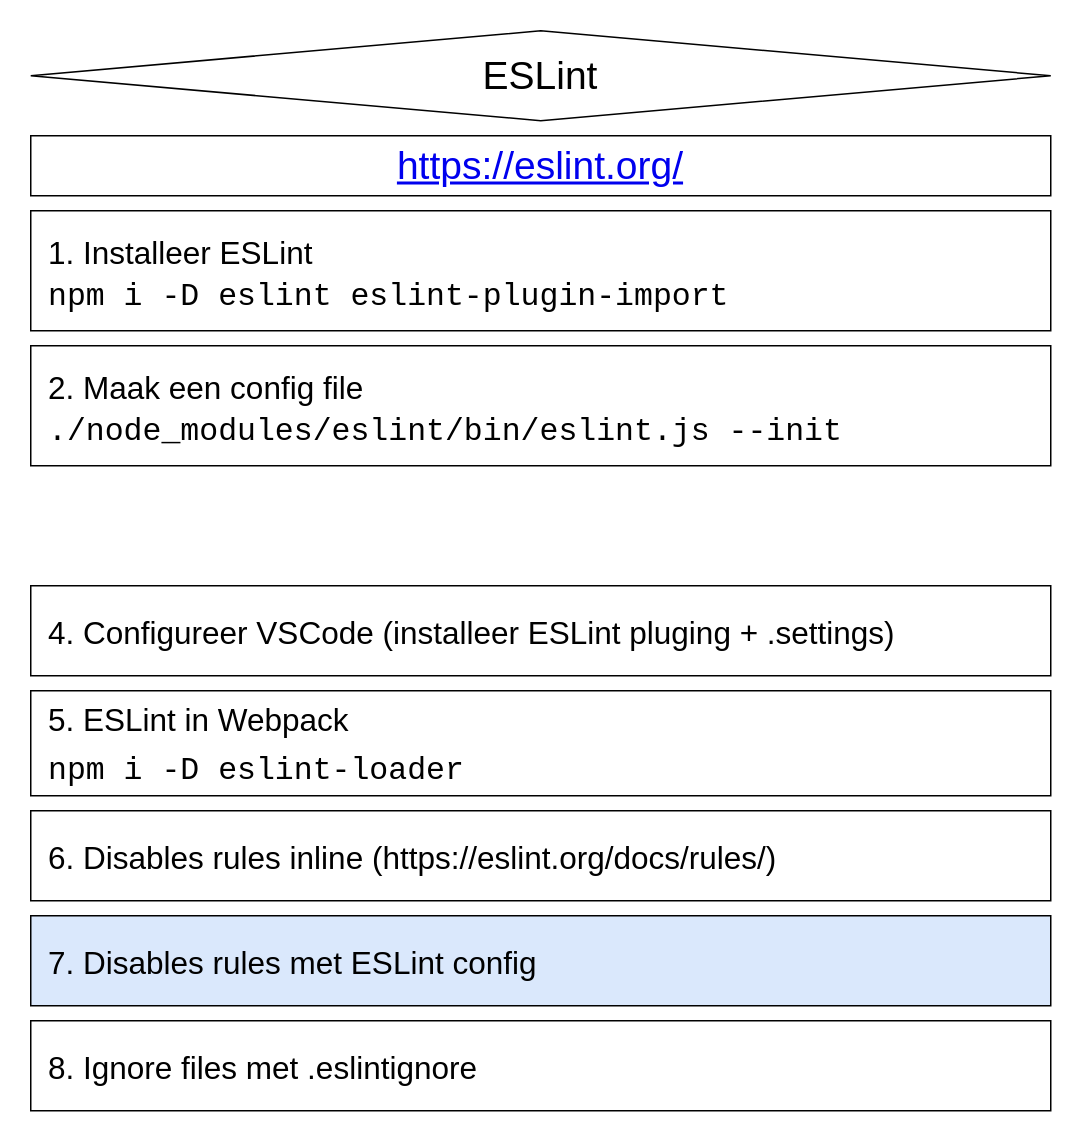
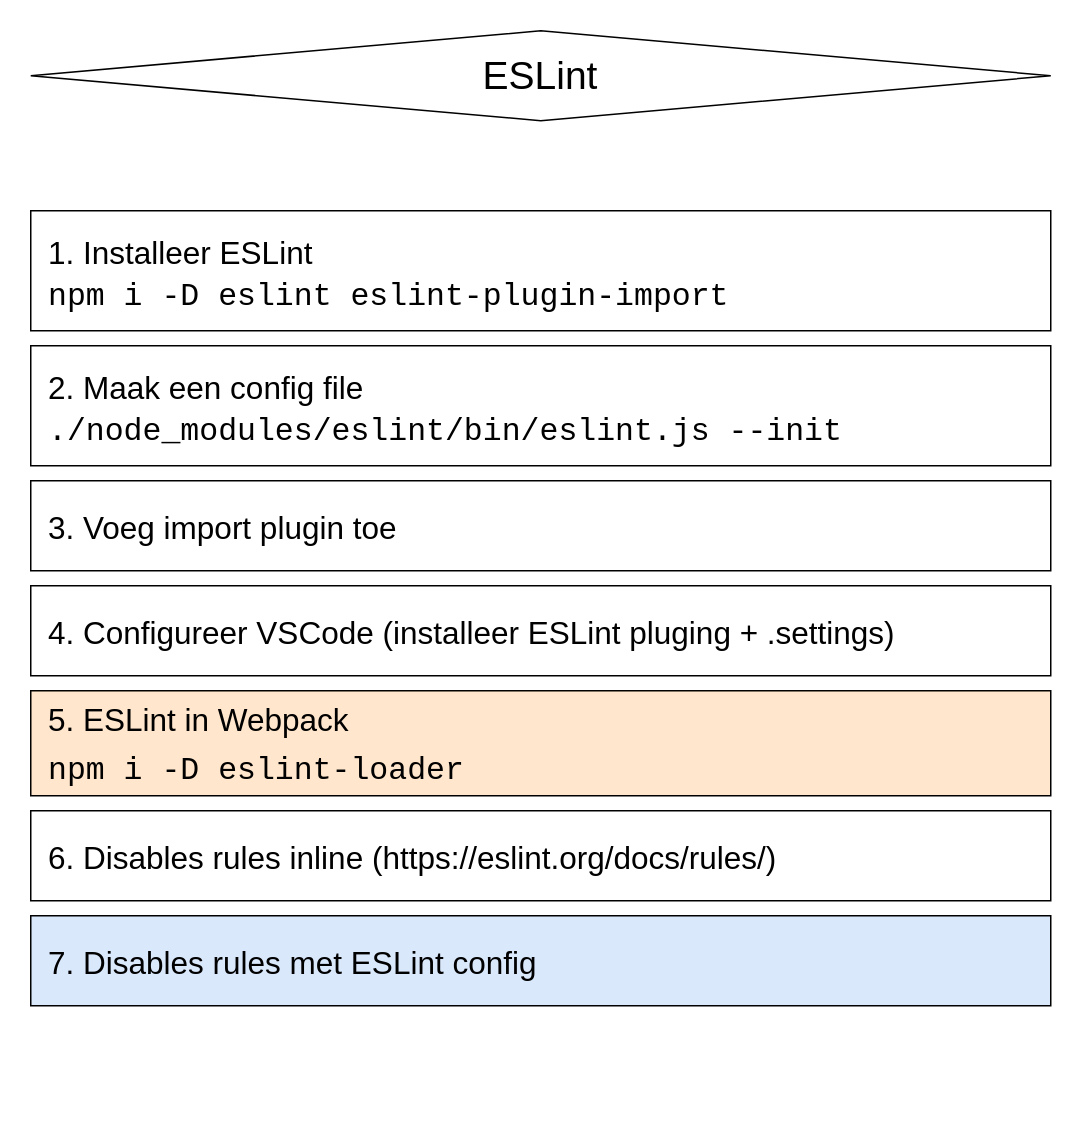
  <mxCell id="0" />
  <mxCell id="1" parent="0" />
  <mxCell id="2" value="ESLint" style="rhombus;whiteSpace=wrap;html=1;fontSize=26;" parent="1" vertex="1"><mxGeometry x="20" y="20" width="680" height="60" as="geometry" /></mxCell>
- <mxCell id="3" value="&lt;a href=&quot;https://eslint.org/&quot;&gt;https://eslint.org/&lt;/a&gt;" style="rounded=0;whiteSpace=wrap;html=1;fontSize=26;" parent="1" vertex="1"><mxGeometry x="20" y="90" width="680" height="40" as="geometry" /></mxCell>
  <mxCell id="4" value="&lt;font style=&quot;font-size: 21px&quot;&gt;1. Installeer ESLint&lt;br&gt;&lt;/font&gt;&lt;p class=&quot;p1&quot; style=&quot;margin: 0px ; font-stretch: normal ; line-height: normal ; font-size: 21px&quot;&gt;&lt;font face=&quot;Courier New&quot; style=&quot;font-size: 21px&quot;&gt;npm i -D eslint eslint-plugin-import&lt;/font&gt;&lt;/p&gt;" style="rounded=0;whiteSpace=wrap;html=1;fontSize=26;align=left;spacingLeft=10;" parent="1" vertex="1"><mxGeometry x="20" y="140" width="680" height="80" as="geometry" /></mxCell>
  <mxCell id="5" value="&lt;font style=&quot;font-size: 21px&quot;&gt;2. Maak een config file&lt;br&gt;&lt;/font&gt;&lt;p class=&quot;p1&quot; style=&quot;margin: 0px ; font-stretch: normal ; line-height: normal ; font-size: 21px&quot;&gt;&lt;font face=&quot;Courier New&quot;&gt;./node_modules/eslint/bin/eslint.js --init&lt;/font&gt;&lt;/p&gt;" style="rounded=0;whiteSpace=wrap;html=1;fontSize=26;align=left;spacingLeft=10;" parent="1" vertex="1"><mxGeometry x="20" y="230" width="680" height="80" as="geometry" /></mxCell>
+ <mxCell id="6" value="&lt;font style=&quot;font-size: 21px&quot;&gt;3. Voeg import plugin toe&lt;br&gt;&lt;/font&gt;" style="rounded=0;whiteSpace=wrap;html=1;fontSize=26;align=left;spacingLeft=10;" parent="1" vertex="1"><mxGeometry x="20" y="320" width="680" height="60" as="geometry" /></mxCell>
  <mxCell id="7" value="&lt;font style=&quot;font-size: 21px&quot;&gt;4. Configureer VSCode (installeer ESLint pluging + .settings)&lt;br&gt;&lt;/font&gt;" style="rounded=0;whiteSpace=wrap;html=1;fontSize=26;align=left;spacingLeft=10;" parent="1" vertex="1"><mxGeometry x="20" y="390" width="680" height="60" as="geometry" /></mxCell>
  <mxCell id="8" value="&lt;font&gt;&lt;span style=&quot;font-size: 21px&quot;&gt;6. Disables rules inline (&lt;/span&gt;&lt;font style=&quot;font-size: 21px&quot;&gt;https://eslint.org/docs/rules/)&lt;/font&gt;&lt;br&gt;&lt;/font&gt;" style="rounded=0;whiteSpace=wrap;html=1;fontSize=26;align=left;spacingLeft=10;" parent="1" vertex="1"><mxGeometry x="20" y="540" width="680" height="60" as="geometry" /></mxCell>
  <mxCell id="9" value="&lt;font&gt;&lt;span style=&quot;font-size: 21px&quot;&gt;7. Disables rules met ESLint config&lt;/span&gt;&lt;br&gt;&lt;/font&gt;" style="rounded=0;whiteSpace=wrap;html=1;fontSize=26;align=left;spacingLeft=10;fillColor=#dae8fc;" parent="1" vertex="1"><mxGeometry x="20" y="610" width="680" height="60" as="geometry" /></mxCell>
- <mxCell id="10" value="&lt;font&gt;&lt;span style=&quot;font-size: 21px&quot;&gt;5. ESLint in Webpack&lt;br&gt;&lt;/span&gt;&lt;font face=&quot;Courier New&quot;&gt;&lt;span style=&quot;font-size: 21px&quot;&gt;npm i -D eslint-loader&lt;/span&gt;&lt;/font&gt;&lt;br&gt;&lt;/font&gt;" style="rounded=0;whiteSpace=wrap;html=1;fontSize=26;align=left;spacingLeft=10;" parent="1" vertex="1"><mxGeometry x="20" y="460" width="680" height="70" as="geometry" /></mxCell>
- <mxCell id="11" value="&lt;font&gt;&lt;span style=&quot;font-size: 21px&quot;&gt;8. Ignore files met .eslintignore&lt;/span&gt;&lt;br&gt;&lt;/font&gt;" style="rounded=0;whiteSpace=wrap;html=1;fontSize=26;align=left;spacingLeft=10;" parent="1" vertex="1"><mxGeometry x="20" y="680" width="680" height="60" as="geometry" /></mxCell>
+ <mxCell id="10" value="&lt;font&gt;&lt;span style=&quot;font-size: 21px&quot;&gt;5. ESLint in Webpack&lt;br&gt;&lt;/span&gt;&lt;font face=&quot;Courier New&quot;&gt;&lt;span style=&quot;font-size: 21px&quot;&gt;npm i -D eslint-loader&lt;/span&gt;&lt;/font&gt;&lt;br&gt;&lt;/font&gt;" style="rounded=0;whiteSpace=wrap;html=1;fontSize=26;align=left;spacingLeft=10;fillColor=#ffe6cc;" parent="1" vertex="1"><mxGeometry x="20" y="460" width="680" height="70" as="geometry" /></mxCell>
